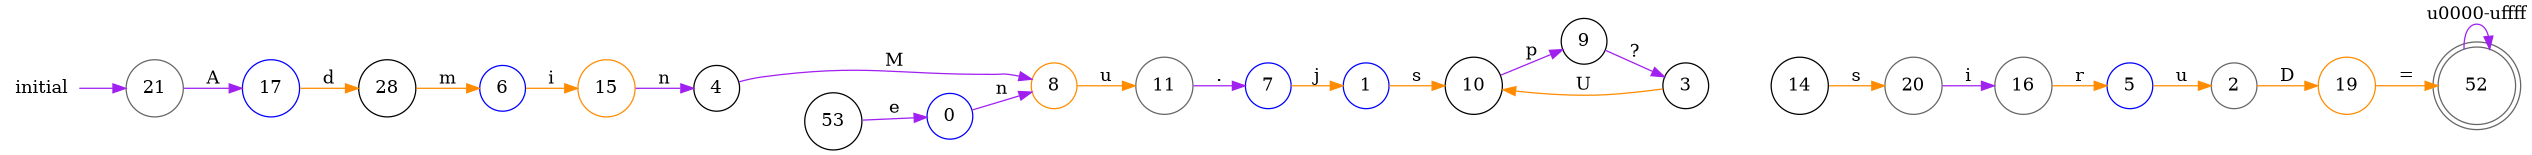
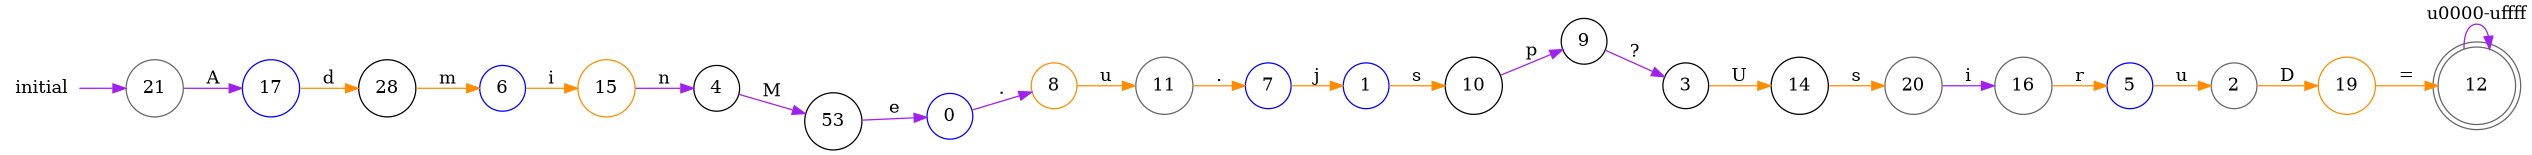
  digraph {
    rankdir=LR
    node [color=black shape=circle]
    edge [color=darkorange]
    0 [color=blue]
    8 [color=darkorange]
    11 [color=gray40]
    7 [color=blue]
    1 [color=blue]
    10
    9
    3
    2 [color=gray40]
    19 [color=darkorange]
-   12 [color=gray40 shape=doublecircle label=52]
+   12 [color=gray40 shape=doublecircle]
    14
    20 [color=gray40]
    16 [color=gray40]
    n15 [label=53]
    4
    5 [color=blue]
    6 [color=blue]
    15 [color=darkorange]
    17 [color=blue]
    n21 [label=28]
    21 [color=gray40]
    initial [color=darkorange shape=plaintext]
-   0 -> 8 [color=purple label=n]
+   0 -> 8 [color=purple label="."]
    8 -> 11 [label=u]
-   11 -> 7 [color=purple label="."]
+   11 -> 7 [label="."]
    7 -> 1 [label=j]
    1 -> 10 [label=s]
    10 -> 9 [color=purple label=p]
    9 -> 3 [color=purple label="?"]
-   3 -> 10 [label=U]
+   3 -> 14 [label=U]
    2 -> 19 [label=D]
    19 -> 12 [label="="]
    12 -> 12 [color=purple label="\u0000-\uffff"]
    14 -> 20 [label=s]
    20 -> 16 [color=purple label=i]
    16 -> 5 [label=r]
    n15 -> 0 [color=purple label=e]
-   4 -> 8 [color=purple label=M]
+   4 -> n15 [color=purple label=M]
    5 -> 2 [label=u]
    6 -> 15 [label=i]
    15 -> 4 [color=purple label=n]
    17 -> n21 [label=d]
    n21 -> 6 [label=m]
    21 -> 17 [color=purple label=A]
    initial -> 21 [color=purple]
  }
